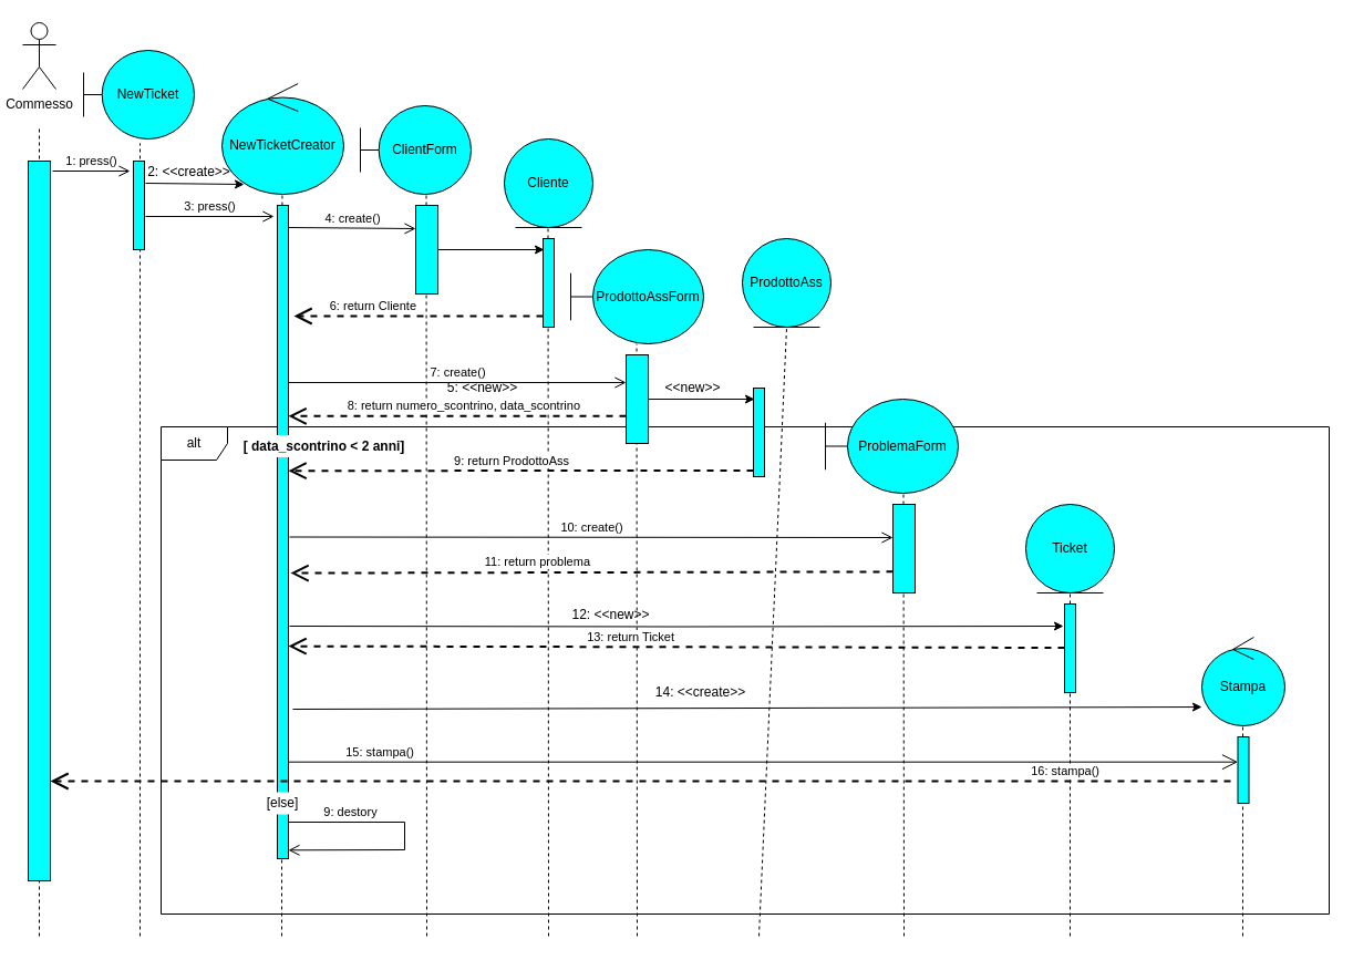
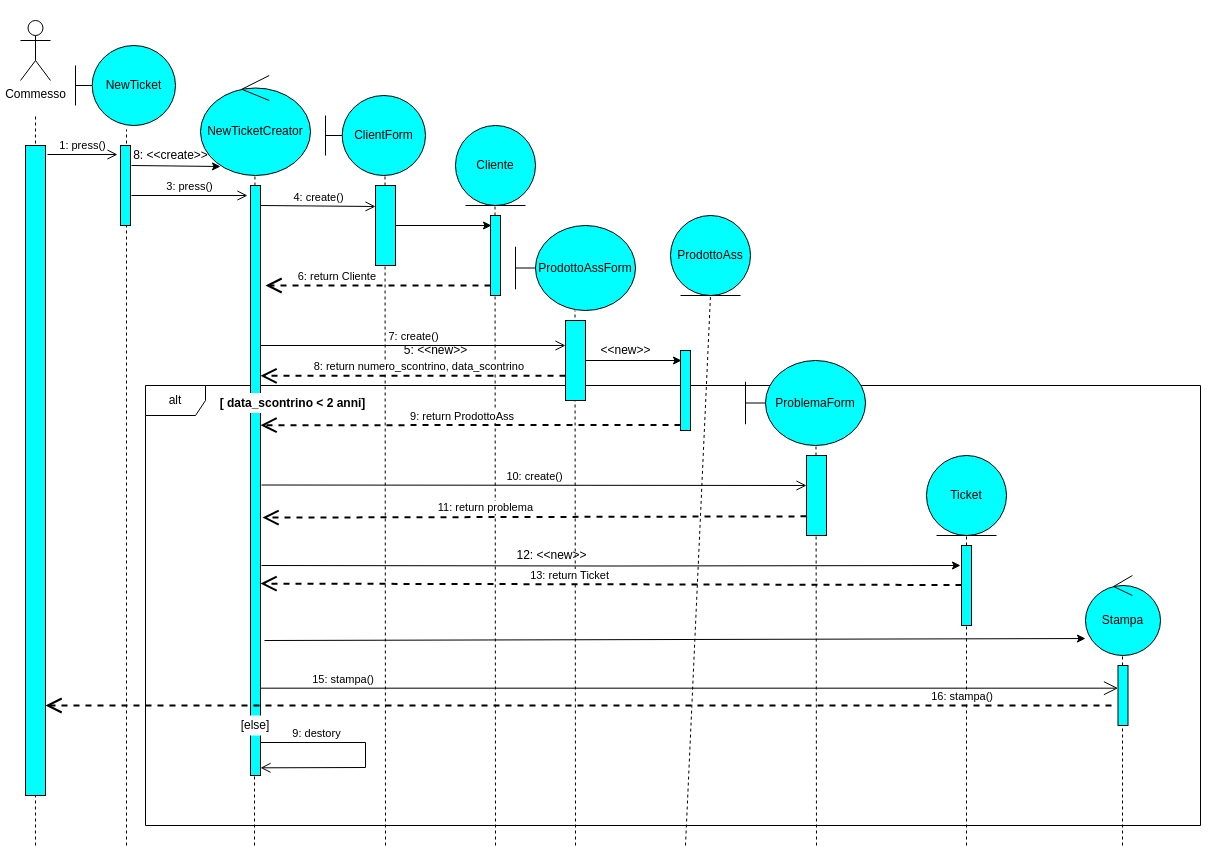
  <mxCell id="0" />
  <mxCell id="1" parent="0" />
  <mxCell id="2" value="alt" style="shape=umlFrame;whiteSpace=wrap;html=1;sketch=0;direction=east;" parent="1" vertex="1"><mxGeometry x="145" y="385" width="1055" height="440" as="geometry" /></mxCell>
  <mxCell id="3" value="" style="endArrow=none;dashed=1;html=1;strokeWidth=1;fillColor=#00FFFF;" parent="1" source="57" edge="1"><mxGeometry width="50" height="50" relative="1" as="geometry"><mxPoint x="1122" y="845" as="sourcePoint" /><mxPoint x="1122" y="630" as="targetPoint" /></mxGeometry></mxCell>
  <mxCell id="4" value="" style="endArrow=none;dashed=1;html=1;strokeWidth=1;entryX=0.5;entryY=1;entryDx=0;entryDy=0;fillColor=#00FFFF;" parent="1" target="41" edge="1"><mxGeometry width="50" height="50" relative="1" as="geometry"><mxPoint x="966" y="845" as="sourcePoint" /><mxPoint x="965.5" y="535" as="targetPoint" /></mxGeometry></mxCell>
  <mxCell id="5" value="" style="endArrow=none;dashed=1;html=1;strokeWidth=1;fillColor=#00FFFF;" parent="1" edge="1"><mxGeometry width="50" height="50" relative="1" as="geometry"><mxPoint x="816" y="845" as="sourcePoint" /><mxPoint x="815.5" y="445" as="targetPoint" /></mxGeometry></mxCell>
  <mxCell id="6" value="" style="endArrow=none;dashed=1;html=1;strokeWidth=1;entryX=0.5;entryY=1;entryDx=0;entryDy=0;fillColor=#00FFFF;" parent="1" target="29" edge="1"><mxGeometry width="50" height="50" relative="1" as="geometry"><mxPoint x="685" y="845" as="sourcePoint" /><mxPoint x="684.5" y="340" as="targetPoint" /></mxGeometry></mxCell>
  <mxCell id="7" value="" style="endArrow=none;dashed=1;html=1;strokeWidth=1;fillColor=#00FFFF;" parent="1" edge="1"><mxGeometry width="50" height="50" relative="1" as="geometry"><mxPoint x="575" y="845" as="sourcePoint" /><mxPoint x="574.5" y="310" as="targetPoint" /></mxGeometry></mxCell>
  <mxCell id="8" value="" style="endArrow=none;dashed=1;html=1;strokeWidth=1;fillColor=#00FFFF;" parent="1" edge="1"><mxGeometry width="50" height="50" relative="1" as="geometry"><mxPoint x="495" y="845" as="sourcePoint" /><mxPoint x="494.5" y="205" as="targetPoint" /></mxGeometry></mxCell>
  <mxCell id="9" value="" style="endArrow=none;dashed=1;html=1;strokeWidth=1;fillColor=#00FFFF;" parent="1" edge="1"><mxGeometry width="50" height="50" relative="1" as="geometry"><mxPoint x="385" y="845" as="sourcePoint" /><mxPoint x="384.5" y="174" as="targetPoint" /></mxGeometry></mxCell>
  <mxCell id="10" value="" style="endArrow=none;dashed=1;html=1;entryX=0.495;entryY=1;entryDx=0;entryDy=0;entryPerimeter=0;strokeWidth=1;fillColor=#00FFFF;" parent="1" target="45" edge="1"><mxGeometry width="50" height="50" relative="1" as="geometry"><mxPoint x="254" y="845" as="sourcePoint" /><mxPoint x="254.5" y="129.35" as="targetPoint" /></mxGeometry></mxCell>
  <mxCell id="11" value="" style="endArrow=none;dashed=1;html=1;entryX=0.51;entryY=1.05;entryDx=0;entryDy=0;entryPerimeter=0;strokeWidth=1;fillColor=#00FFFF;" parent="1" target="13" edge="1"><mxGeometry width="50" height="50" relative="1" as="geometry"><mxPoint x="126" y="845" as="sourcePoint" /><mxPoint x="45" y="125" as="targetPoint" /></mxGeometry></mxCell>
  <mxCell id="12" value="" style="endArrow=none;dashed=1;html=1;jumpSize=15;jumpStyle=none;strokeWidth=1;" parent="1" edge="1"><mxGeometry width="50" height="50" relative="1" as="geometry"><mxPoint x="35" y="845" as="sourcePoint" /><mxPoint x="35" y="115" as="targetPoint" /></mxGeometry></mxCell>
  <mxCell id="13" value="NewTicket" style="shape=umlBoundary;whiteSpace=wrap;html=1;fillColor=#00FFFF;" parent="1" vertex="1"><mxGeometry x="75" y="45" width="100" height="80" as="geometry" /></mxCell>
  <mxCell id="14" value="" style="html=1;points=[];perimeter=orthogonalPerimeter;fillColor=#00FFFF;" parent="1" vertex="1"><mxGeometry x="25" y="145" width="20" height="650" as="geometry" /></mxCell>
  <mxCell id="15" value="Commesso" style="shape=umlActor;verticalLabelPosition=bottom;verticalAlign=top;html=1;" parent="1" vertex="1"><mxGeometry x="20" y="20" width="30" height="60" as="geometry" /></mxCell>
  <mxCell id="16" value="1: press()" style="html=1;verticalAlign=bottom;startArrow=none;startFill=0;endArrow=open;startSize=6;endSize=8;entryX=-0.3;entryY=0.113;entryDx=0;entryDy=0;entryPerimeter=0;" parent="1" target="44" edge="1"><mxGeometry width="80" relative="1" as="geometry"><mxPoint x="47" y="154" as="sourcePoint" /><mxPoint x="115" y="184" as="targetPoint" /><Array as="points" /></mxGeometry></mxCell>
  <mxCell id="17" value="" style="html=1;points=[];perimeter=orthogonalPerimeter;fillColor=#00FFFF;" parent="1" vertex="1"><mxGeometry x="250" y="185" width="10" height="590" as="geometry" /></mxCell>
  <mxCell id="18" value="4: create()" style="html=1;verticalAlign=bottom;startArrow=none;startFill=0;endArrow=open;startSize=6;endSize=8;exitX=1.1;exitY=0.085;exitDx=0;exitDy=0;exitPerimeter=0;fillColor=#00FFFF;" parent="1" edge="1"><mxGeometry width="80" relative="1" as="geometry"><mxPoint x="260" y="205" as="sourcePoint" /><mxPoint x="375" y="206" as="targetPoint" /></mxGeometry></mxCell>
  <mxCell id="19" value="ClientForm" style="shape=umlBoundary;whiteSpace=wrap;html=1;fillColor=#00FFFF;" parent="1" vertex="1"><mxGeometry x="325" y="95" width="100" height="80" as="geometry" /></mxCell>
  <mxCell id="20" value="" style="edgeStyle=orthogonalEdgeStyle;rounded=0;orthogonalLoop=1;jettySize=auto;html=1;entryX=0.1;entryY=0.125;entryDx=0;entryDy=0;entryPerimeter=0;fillColor=#00FFFF;" parent="1" source="21" target="23" edge="1"><mxGeometry relative="1" as="geometry" /></mxCell>
  <mxCell id="21" value="" style="html=1;points=[];perimeter=orthogonalPerimeter;fillColor=#00FFFF;" parent="1" vertex="1"><mxGeometry x="375" y="185" width="20" height="80" as="geometry" /></mxCell>
  <mxCell id="22" value="Cliente" style="ellipse;shape=umlEntity;whiteSpace=wrap;html=1;fillColor=#00FFFF;" parent="1" vertex="1"><mxGeometry x="455" y="125" width="80" height="80" as="geometry" /></mxCell>
  <mxCell id="23" value="" style="html=1;points=[];perimeter=orthogonalPerimeter;fillColor=#00FFFF;" parent="1" vertex="1"><mxGeometry x="490" y="215" width="10" height="80" as="geometry" /></mxCell>
  <mxCell id="24" value="5: &amp;lt;&amp;lt;new&amp;gt;&amp;gt;" style="text;html=1;align=center;verticalAlign=middle;resizable=0;points=[];autosize=1;" parent="1" vertex="1"><mxGeometry x="395" y="340" width="80" height="20" as="geometry" /></mxCell>
  <mxCell id="25" value="7: create()" style="html=1;verticalAlign=bottom;startArrow=none;startFill=0;endArrow=open;startSize=6;endSize=8;exitX=1.1;exitY=0.085;exitDx=0;exitDy=0;exitPerimeter=0;fillColor=#00FFFF;" parent="1" target="28" edge="1"><mxGeometry width="80" relative="1" as="geometry"><mxPoint x="260" y="345" as="sourcePoint" /><mxPoint x="535" y="346" as="targetPoint" /></mxGeometry></mxCell>
  <mxCell id="26" value="ProdottoAssForm" style="shape=umlBoundary;whiteSpace=wrap;html=1;fillColor=#00FFFF;" parent="1" vertex="1"><mxGeometry x="515" y="225" width="120" height="85" as="geometry" /></mxCell>
  <mxCell id="27" value="" style="edgeStyle=orthogonalEdgeStyle;rounded=0;orthogonalLoop=1;jettySize=auto;html=1;entryX=0.1;entryY=0.125;entryDx=0;entryDy=0;entryPerimeter=0;fillColor=#00FFFF;" parent="1" source="28" target="30" edge="1"><mxGeometry relative="1" as="geometry" /></mxCell>
  <mxCell id="28" value="" style="html=1;points=[];perimeter=orthogonalPerimeter;fillColor=#00FFFF;" parent="1" vertex="1"><mxGeometry x="565" y="320" width="20" height="80" as="geometry" /></mxCell>
  <mxCell id="29" value="ProdottoAss" style="ellipse;shape=umlEntity;whiteSpace=wrap;html=1;fillColor=#00FFFF;" parent="1" vertex="1"><mxGeometry x="670" y="215" width="80" height="80" as="geometry" /></mxCell>
  <mxCell id="30" value="" style="html=1;points=[];perimeter=orthogonalPerimeter;fillColor=#00FFFF;" parent="1" vertex="1"><mxGeometry x="680" y="350" width="10" height="80" as="geometry" /></mxCell>
  <mxCell id="31" value="&amp;lt;&amp;lt;new&amp;gt;&amp;gt;" style="text;html=1;align=center;verticalAlign=middle;resizable=0;points=[];autosize=1;" parent="1" vertex="1"><mxGeometry x="590" y="340" width="70" height="20" as="geometry" /></mxCell>
  <mxCell id="32" value="6: return Cliente" style="endArrow=open;endSize=12;dashed=1;html=1;labelPosition=left;verticalLabelPosition=top;align=right;verticalAlign=bottom;exitX=0;exitY=0.875;exitDx=0;exitDy=0;exitPerimeter=0;strokeWidth=2;fillColor=#00FFFF;" parent="1" source="23" edge="1"><mxGeometry width="160" relative="1" as="geometry"><mxPoint x="415" y="315" as="sourcePoint" /><mxPoint x="265" y="285" as="targetPoint" /></mxGeometry></mxCell>
  <mxCell id="33" value="9: return ProdottoAss" style="endArrow=open;endSize=12;dashed=1;html=1;entryX=1;entryY=0.659;entryDx=0;entryDy=0;entryPerimeter=0;labelPosition=left;verticalLabelPosition=top;align=right;verticalAlign=bottom;strokeWidth=2;fillColor=#00FFFF;" parent="1" edge="1"><mxGeometry x="-0.214" width="160" relative="1" as="geometry"><mxPoint x="680" y="424.5" as="sourcePoint" /><mxPoint x="260" y="424.69" as="targetPoint" /><mxPoint as="offset" /></mxGeometry></mxCell>
  <mxCell id="34" value="ProblemaForm" style="shape=umlBoundary;whiteSpace=wrap;html=1;fillColor=#00FFFF;" parent="1" vertex="1"><mxGeometry x="745" y="360" width="120" height="85" as="geometry" /></mxCell>
  <mxCell id="35" value="" style="html=1;points=[];perimeter=orthogonalPerimeter;fillColor=#00FFFF;" parent="1" vertex="1"><mxGeometry x="806" y="455" width="20" height="80" as="geometry" /></mxCell>
  <mxCell id="36" value="10: create()" style="html=1;verticalAlign=bottom;startArrow=none;startFill=0;endArrow=open;startSize=6;endSize=8;exitX=1.1;exitY=0.085;exitDx=0;exitDy=0;exitPerimeter=0;fillColor=#00FFFF;" parent="1" edge="1"><mxGeometry width="80" relative="1" as="geometry"><mxPoint x="261" y="484.5" as="sourcePoint" /><mxPoint x="806" y="485" as="targetPoint" /></mxGeometry></mxCell>
  <mxCell id="37" value="11: return problema" style="endArrow=open;endSize=12;dashed=1;html=1;entryX=1.1;entryY=0.81;entryDx=0;entryDy=0;entryPerimeter=0;labelPosition=left;verticalLabelPosition=top;align=right;verticalAlign=bottom;strokeWidth=2;fillColor=#00FFFF;" parent="1" edge="1"><mxGeometry width="160" relative="1" as="geometry"><mxPoint x="806" y="515.85" as="sourcePoint" /><mxPoint x="262" y="517.1" as="targetPoint" /></mxGeometry></mxCell>
  <mxCell id="38" value="8: return numero_scontrino, data_scontrino" style="endArrow=open;endSize=12;dashed=1;html=1;labelPosition=left;verticalLabelPosition=top;align=right;verticalAlign=bottom;strokeWidth=2;fillColor=#00FFFF;" parent="1" target="17" edge="1"><mxGeometry x="-0.738" width="160" relative="1" as="geometry"><mxPoint x="565" y="375.35" as="sourcePoint" /><mxPoint x="265" y="375" as="targetPoint" /><mxPoint as="offset" /></mxGeometry></mxCell>
  <mxCell id="39" value="" style="edgeStyle=orthogonalEdgeStyle;rounded=0;orthogonalLoop=1;jettySize=auto;html=1;entryX=-0.1;entryY=0.25;entryDx=0;entryDy=0;entryPerimeter=0;fillColor=#00FFFF;" parent="1" target="42" edge="1"><mxGeometry relative="1" as="geometry"><mxPoint x="261" y="565" as="sourcePoint" /><mxPoint x="906" y="565" as="targetPoint" /></mxGeometry></mxCell>
  <mxCell id="40" value="12: &amp;lt;&amp;lt;new&amp;gt;&amp;gt;" style="text;html=1;align=center;verticalAlign=middle;resizable=0;points=[];autosize=1;" parent="1" vertex="1"><mxGeometry x="506" y="545" width="90" height="20" as="geometry" /></mxCell>
  <mxCell id="41" value="Ticket" style="ellipse;shape=umlEntity;whiteSpace=wrap;html=1;fillColor=#00FFFF;" parent="1" vertex="1"><mxGeometry x="926" y="455" width="80" height="80" as="geometry" /></mxCell>
  <mxCell id="42" value="" style="html=1;points=[];perimeter=orthogonalPerimeter;fillColor=#00FFFF;" parent="1" vertex="1"><mxGeometry x="961" y="545" width="10" height="80" as="geometry" /></mxCell>
  <mxCell id="43" value="13: return Ticket" style="endArrow=open;endSize=12;dashed=1;html=1;labelPosition=left;verticalLabelPosition=top;align=right;verticalAlign=bottom;entryX=0.9;entryY=0.971;entryDx=0;entryDy=0;entryPerimeter=0;strokeWidth=2;fillColor=#00FFFF;" parent="1" edge="1"><mxGeometry width="160" relative="1" as="geometry"><mxPoint x="961" y="584.5" as="sourcePoint" /><mxPoint x="260" y="583.11" as="targetPoint" /></mxGeometry></mxCell>
  <mxCell id="44" value="" style="html=1;points=[];perimeter=orthogonalPerimeter;fillColor=#00FFFF;" parent="1" vertex="1"><mxGeometry x="120" y="145" width="10" height="80" as="geometry" /></mxCell>
  <mxCell id="45" value="NewTicketCreator" style="ellipse;shape=umlControl;whiteSpace=wrap;html=1;fillColor=#00FFFF;" parent="1" vertex="1"><mxGeometry x="200" y="75" width="110" height="100" as="geometry" /></mxCell>
  <mxCell id="46" value="3: press()" style="html=1;verticalAlign=bottom;startArrow=none;startFill=0;endArrow=open;startSize=6;endSize=8;entryX=-0.3;entryY=0.017;entryDx=0;entryDy=0;entryPerimeter=0;fillColor=#00FFFF;" parent="1" target="17" edge="1"><mxGeometry width="80" relative="1" as="geometry"><mxPoint x="131" y="195" as="sourcePoint" /><mxPoint x="130" y="194.1" as="targetPoint" /><Array as="points" /></mxGeometry></mxCell>
  <mxCell id="47" value="&lt;b&gt;[ data_scontrino &amp;lt; 2 anni]&lt;/b&gt;" style="text;html=1;align=center;verticalAlign=middle;whiteSpace=wrap;rounded=0;sketch=0;fillColor=#ffffff;" parent="1" vertex="1"><mxGeometry x="210" y="392.5" width="165" height="20" as="geometry" /></mxCell>
  <mxCell id="48" value="[else]" style="text;html=1;align=center;verticalAlign=middle;whiteSpace=wrap;rounded=0;sketch=0;fillColor=#ffffff;" parent="1" vertex="1"><mxGeometry x="235" y="715" width="40" height="20" as="geometry" /></mxCell>
  <mxCell id="49" value="Stampa" style="ellipse;shape=umlControl;whiteSpace=wrap;html=1;fillColor=#00FFFF;" parent="1" vertex="1"><mxGeometry x="1085" y="575" width="75" height="80" as="geometry" /></mxCell>
  <mxCell id="50" value="16: stampa()" style="endArrow=open;endSize=12;dashed=1;html=1;labelPosition=left;verticalLabelPosition=top;align=right;verticalAlign=bottom;strokeWidth=2;" parent="1" target="14" edge="1"><mxGeometry x="-0.78" width="160" relative="1" as="geometry"><mxPoint x="1111" y="705" as="sourcePoint" /><mxPoint x="1020" y="705" as="targetPoint" /><mxPoint as="offset" /></mxGeometry></mxCell>
  <mxCell id="51" value="15: stampa()" style="endArrow=open;endSize=12;html=1;labelPosition=left;verticalLabelPosition=top;align=right;verticalAlign=bottom;exitX=1;exitY=0.852;exitDx=0;exitDy=0;exitPerimeter=0;fillColor=#00FFFF;" parent="1" source="17" target="57" edge="1"><mxGeometry x="-0.731" width="160" relative="1" as="geometry"><mxPoint x="971" y="594.5" as="sourcePoint" /><mxPoint x="270" y="593.11" as="targetPoint" /><mxPoint as="offset" /></mxGeometry></mxCell>
  <mxCell id="52" value="9: destory" style="html=1;verticalAlign=bottom;startArrow=none;startFill=0;endArrow=open;startSize=6;endSize=8;entryX=1;entryY=0.987;entryDx=0;entryDy=0;entryPerimeter=0;rounded=0;fillColor=#00FFFF;" parent="1" target="17" edge="1"><mxGeometry x="-0.524" width="80" relative="1" as="geometry"><mxPoint x="260" y="742" as="sourcePoint" /><mxPoint x="380" y="655.96" as="targetPoint" /><Array as="points"><mxPoint x="365" y="742" /><mxPoint x="365" y="767" /></Array><mxPoint as="offset" /></mxGeometry></mxCell>
  <mxCell id="53" value="" style="endArrow=classic;html=1;strokeWidth=1;exitX=1.1;exitY=0.25;exitDx=0;exitDy=0;exitPerimeter=0;entryX=0.182;entryY=0.91;entryDx=0;entryDy=0;entryPerimeter=0;fillColor=#00FFFF;" parent="1" source="44" target="45" edge="1"><mxGeometry width="50" height="50" relative="1" as="geometry"><mxPoint x="525" y="365" as="sourcePoint" /><mxPoint x="195" y="154" as="targetPoint" /></mxGeometry></mxCell>
- <mxCell id="54" value="2: &amp;lt;&amp;lt;create&amp;gt;&amp;gt;" style="text;html=1;align=center;verticalAlign=middle;resizable=0;points=[];autosize=1;" parent="1" vertex="1"><mxGeometry x="125" y="145" width="90" height="20" as="geometry" /></mxCell>
+ <mxCell id="54" value="8: &amp;lt;&amp;lt;create&amp;gt;&amp;gt;" style="text;html=1;align=center;verticalAlign=middle;resizable=0;points=[];autosize=1;" parent="1" vertex="1"><mxGeometry x="125" y="145" width="90" height="20" as="geometry" /></mxCell>
  <mxCell id="55" value="" style="endArrow=classic;html=1;strokeWidth=1;entryX=0;entryY=0.788;entryDx=0;entryDy=0;entryPerimeter=0;fillColor=#00FFFF;" parent="1" target="49" edge="1"><mxGeometry width="50" height="50" relative="1" as="geometry"><mxPoint x="264" y="640" as="sourcePoint" /><mxPoint x="575" y="643" as="targetPoint" /></mxGeometry></mxCell>
- <mxCell id="56" value="14: &amp;lt;&amp;lt;create&amp;gt;&amp;gt;" style="text;html=1;align=center;verticalAlign=middle;whiteSpace=wrap;rounded=0;" parent="1" vertex="1"><mxGeometry x="590" y="615" width="85" height="20" as="geometry" /></mxCell>
  <mxCell id="57" value="" style="html=1;points=[];perimeter=orthogonalPerimeter;sketch=0;fillColor=#00FFFF;" parent="1" vertex="1"><mxGeometry x="1117.5" y="665" width="10" height="60" as="geometry" /></mxCell>
  <mxCell id="58" value="" style="endArrow=none;dashed=1;html=1;strokeWidth=1;fillColor=#00FFFF;" parent="1" target="57" edge="1"><mxGeometry width="50" height="50" relative="1" as="geometry"><mxPoint x="1122" y="845" as="sourcePoint" /><mxPoint x="1122" y="630" as="targetPoint" /></mxGeometry></mxCell>
